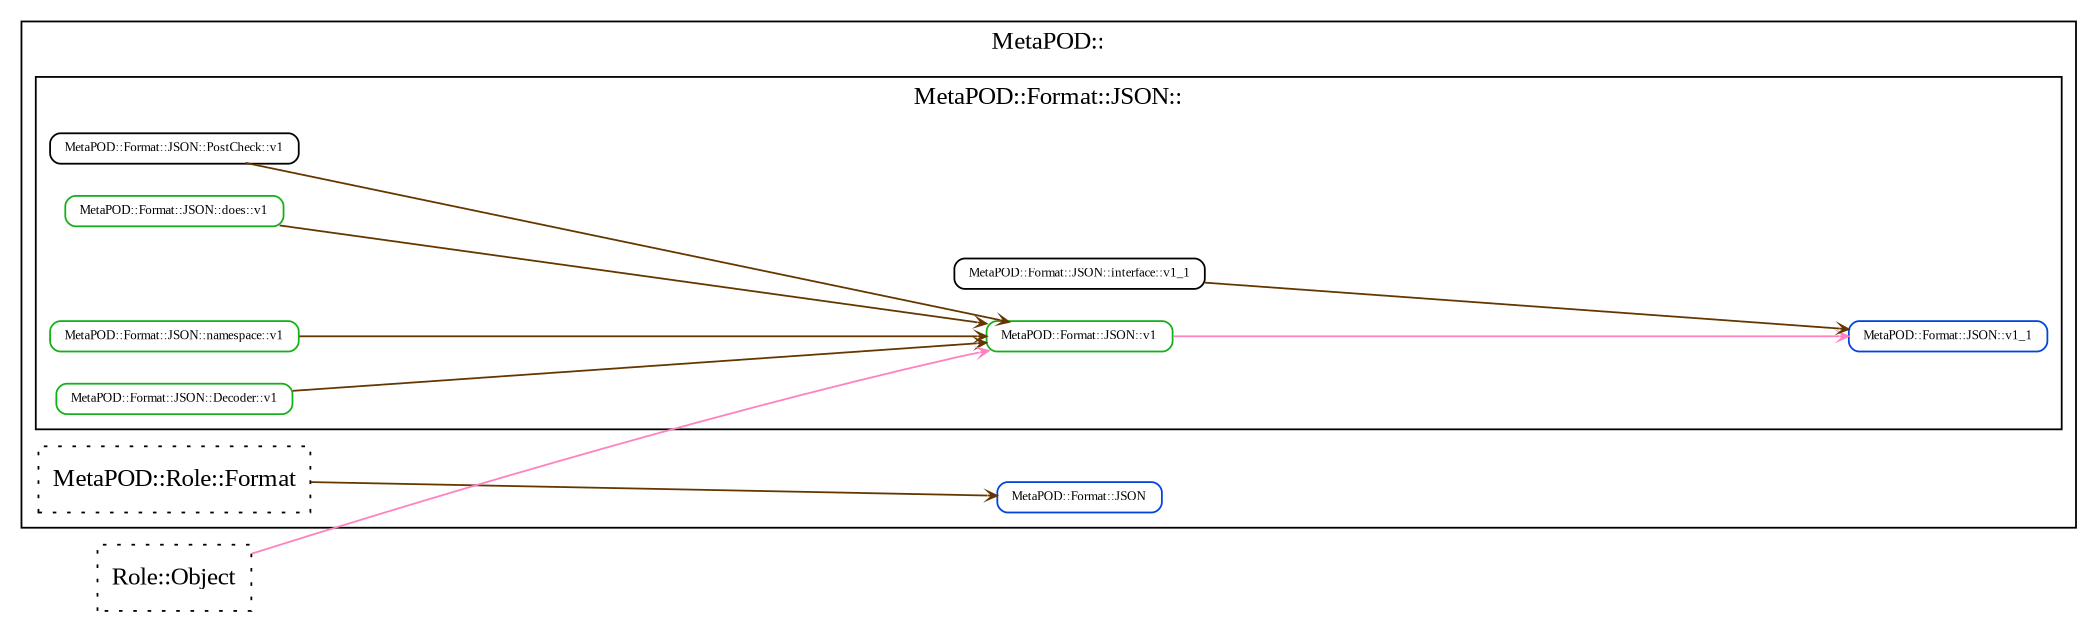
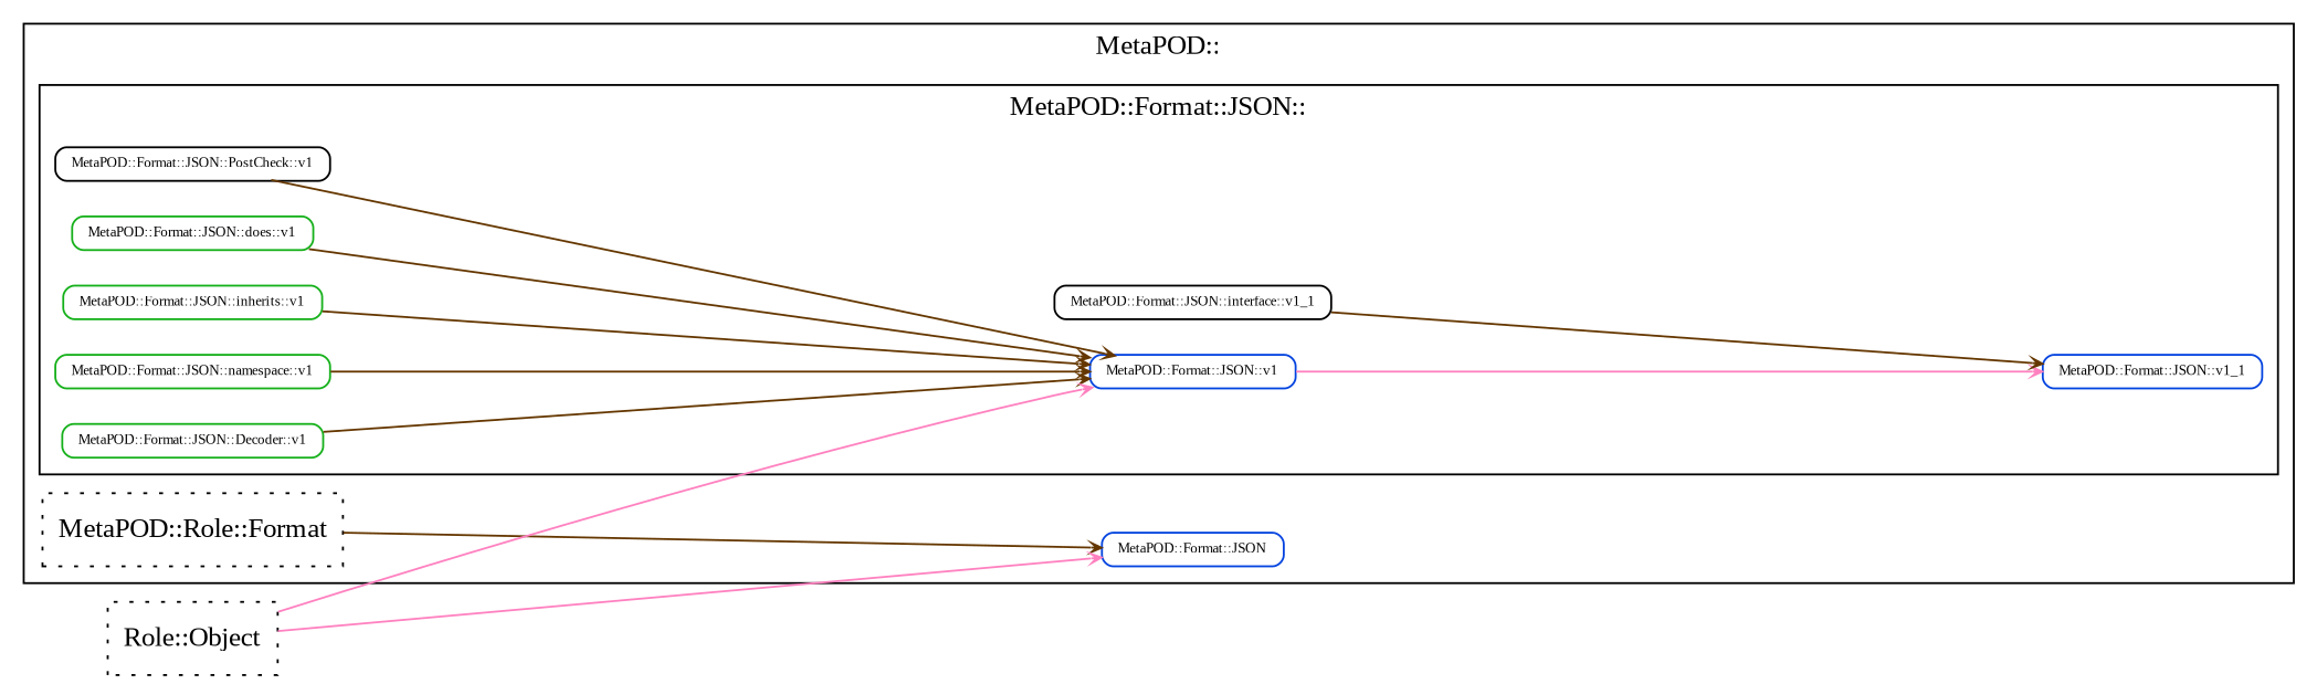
  strict digraph {
    fontname="Liberation Serif"
    rankdir=LR
    ranksep=5
    splines=spline
    node [color="#15b01a" fontname="Liberation Serif" fontsize=7 shape=Mrecord style=solid]
    edge [arrowhead=vee arrowsize=0.5 color="#653700" dir=forward fontname="Liberation Serif" fontsize=6 headclip=1 minlen=1 tailclip=1 weight=5]
    n1 [height=0.1 label="MetaPOD::Format::JSON::Decoder::v1"]
-   n2 [height=0.1 label="MetaPOD::Format::JSON::v1"]
+   n2 [color="#0343df" height=0.1 label="MetaPOD::Format::JSON::v1"]
    n3 [color=black height=0.1 label="MetaPOD::Format::JSON::PostCheck::v1"]
    n4 [height=0.1 label="MetaPOD::Format::JSON::does::v1"]
+   n5 [height=0.1 label="MetaPOD::Format::JSON::inherits::v1"]
    n6 [color=black height=0.1 label="MetaPOD::Format::JSON::interface::v1_1"]
    n7 [color="#0343df" height=0.1 label="MetaPOD::Format::JSON::v1_1"]
    n8 [height=0.1 label="MetaPOD::Format::JSON::namespace::v1"]
    n9 [color="#0343df" height=0.1 label="MetaPOD::Format::JSON"]
    n10 [label="MetaPOD::Role::Format" shape=record style=dotted color="" fontsize=""]
    n11 [label="Role::Object" shape=record style=dotted color="" fontsize=""]
    subgraph cluster_1 {
      label="MetaPOD::"
      rank=min
      n9
      n10
      subgraph cluster_2 {
        label="MetaPOD::Format::JSON::"
        rank=min
        n1
        n2
        n3
        n4
+       n5
        n6
        n7
        n8
      }
    }
    n1 -> n2
    n2 -> n7 [color="#ff81c0" weight=10]
    n3 -> n2
    n4 -> n2
+   n5 -> n2
    n6 -> n7
    n8 -> n2
    n10 -> n9
    n11 -> n2 [color="#ff81c0" weight=10]
+   n11 -> n9 [color="#ff81c0" weight=10]
  }
